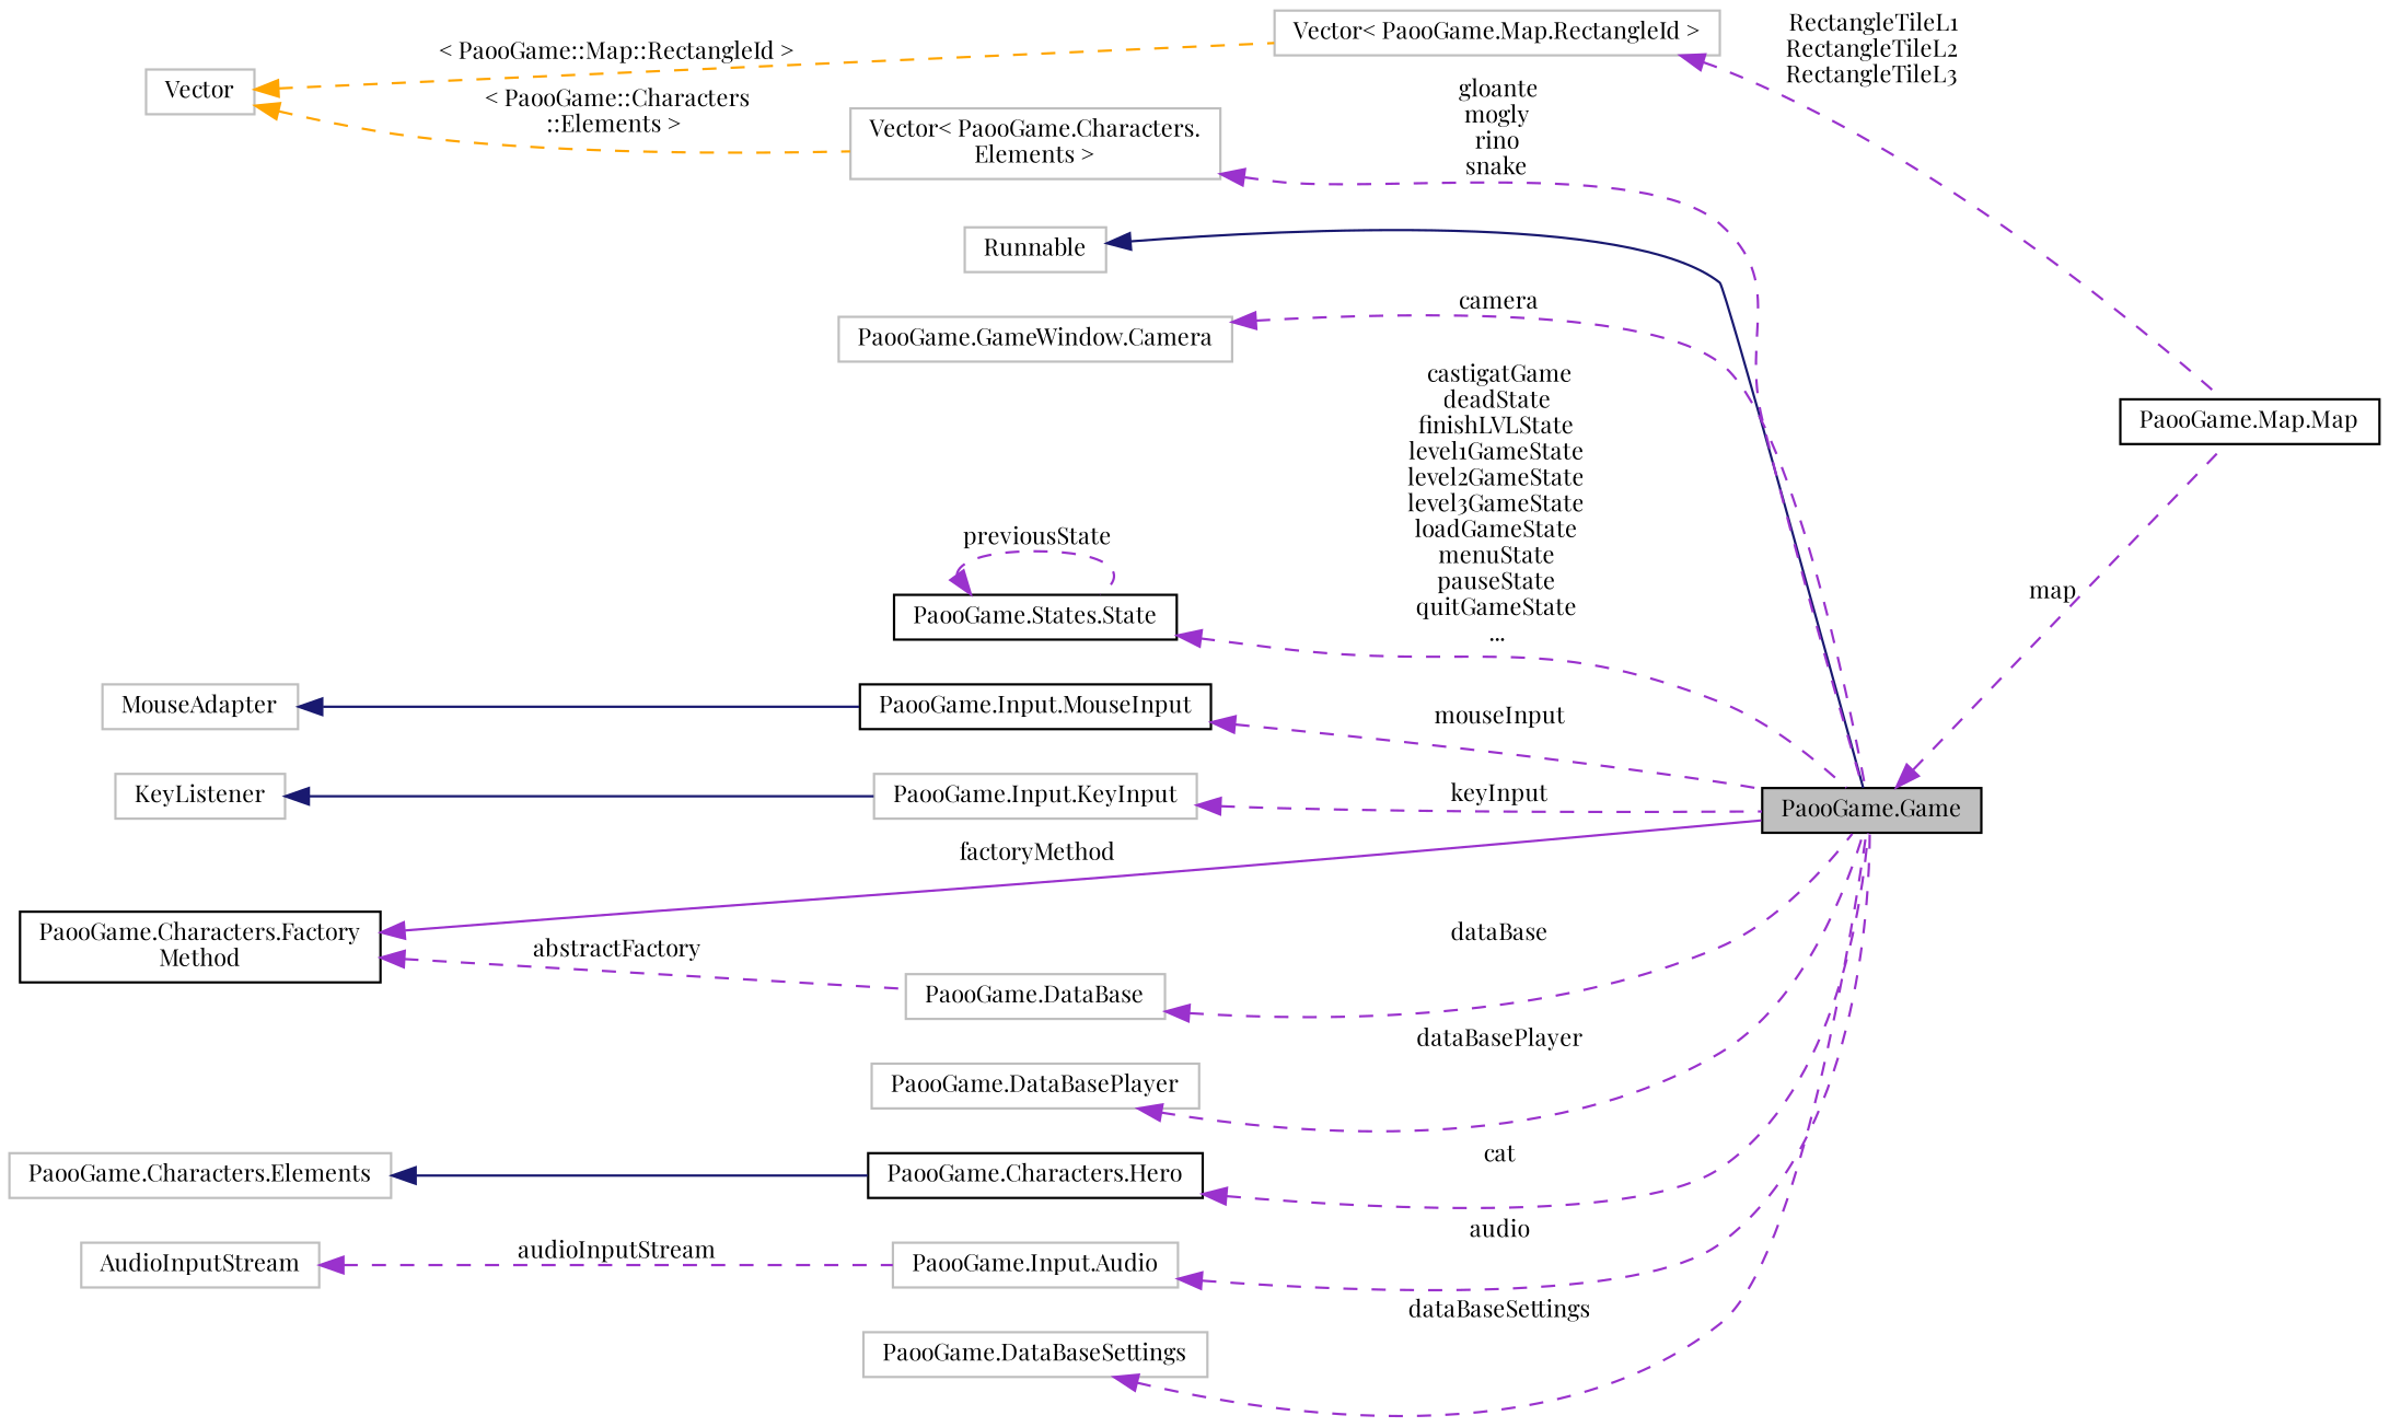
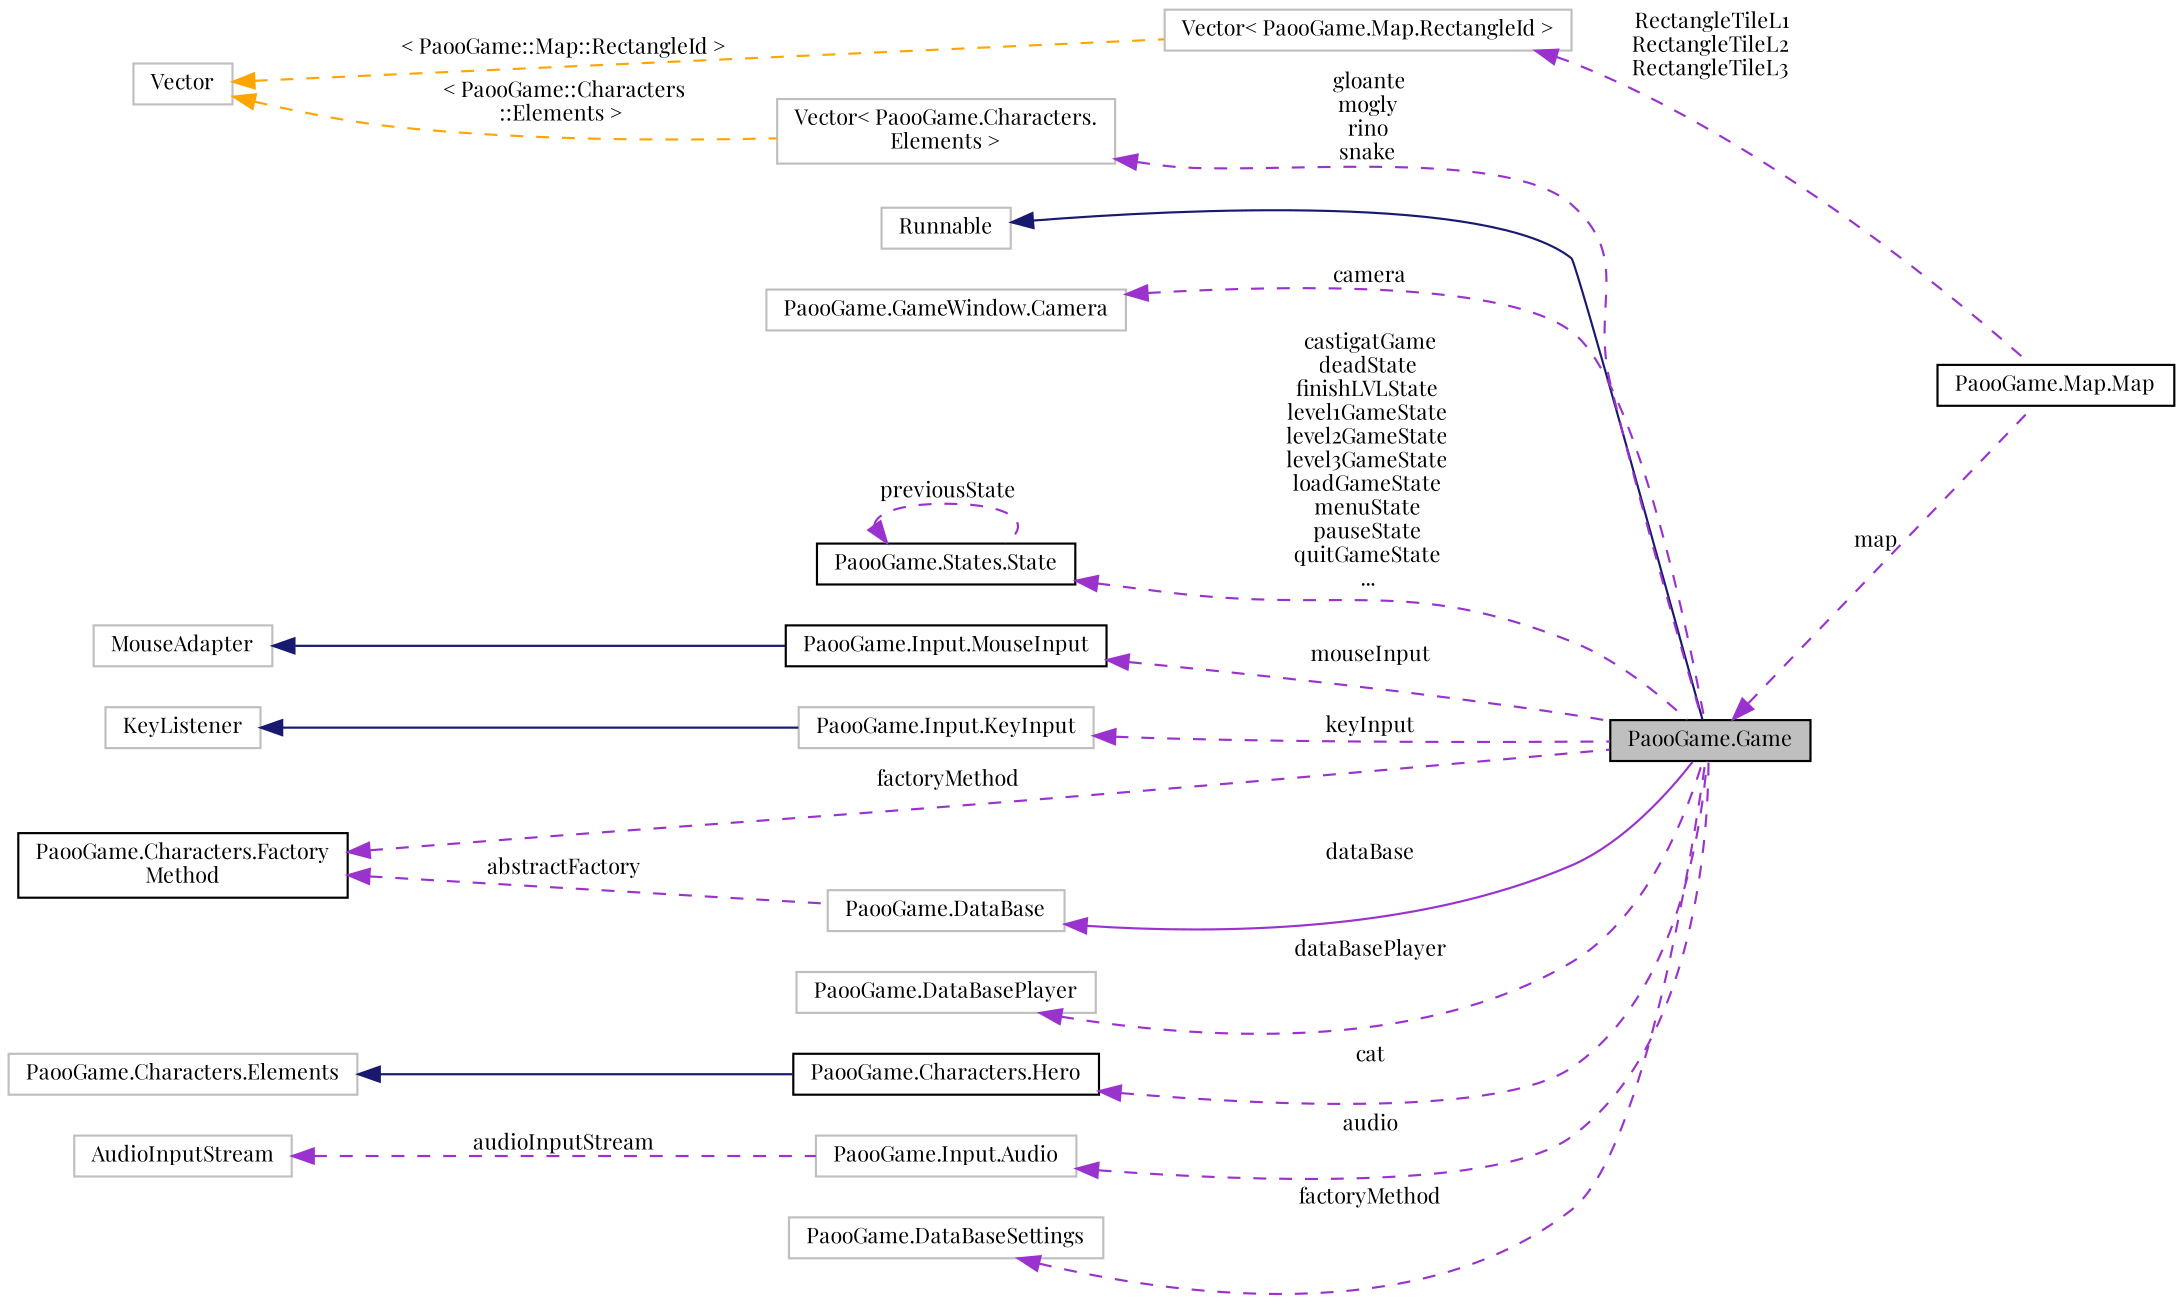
  digraph {
    fontname="Playfair Display"
    rankdir=LR
    node [color=grey75 fillcolor=white fontname="Playfair Display" fontsize=10 shape=record style=filled]
    edge [color=darkorchid3 dir=back fontname="Playfair Display" fontsize=10 labelfontname=Helvetica labelfontsize=10 style=dashed]
    n1 [color=black fillcolor=grey75 fontcolor=black height=0.2 label="PaooGame.Game" width=0.4]
    n2 [color=black height=0.2 label="PaooGame.Map.Map" width=0.4]
    n3 [height=0.2 label=Runnable width=0.4]
    n4 [height=0.2 label="PaooGame.GameWindow.Camera" width=0.4]
    n5 [height=0.2 label="Vector\< PaooGame.Map.RectangleId \>" width=0.4]
    n6 [height=0.2 label=Vector width=0.4]
    n7 [height=0.2 label="Vector\< PaooGame.Characters.\lElements \>" width=0.4]
    n8 [color=black height=0.2 label="PaooGame.States.State" width=0.4]
    n9 [color=black height=0.2 label="PaooGame.Input.MouseInput" width=0.4]
    n10 [height=0.2 label=MouseAdapter width=0.4]
    n11 [height=0.2 label="PaooGame.Input.KeyInput" width=0.4]
    n12 [height=0.2 label=KeyListener width=0.4]
    n13 [height=0.2 label="PaooGame.DataBase" width=0.4]
    n14 [color=black height=0.2 label="PaooGame.Characters.Factory\lMethod" width=0.4]
    n15 [height=0.2 label="PaooGame.DataBasePlayer" width=0.4]
    n16 [color=black height=0.2 label="PaooGame.Characters.Hero" width=0.4]
    n17 [height=0.2 label="PaooGame.Characters.Elements" width=0.4]
    n18 [height=0.2 label="PaooGame.Input.Audio" width=0.4]
    n19 [height=0.2 label=AudioInputStream width=0.4]
    n20 [height=0.2 label="PaooGame.DataBaseSettings" width=0.4]
    n1 -> n2 [label=" map"]
    n3 -> n1 [color=midnightblue style=solid]
    n4 -> n1 [label=" camera"]
    n5 -> n2 [label=" RectangleTileL1\nRectangleTileL2\nRectangleTileL3"]
    n6 -> n5 [color=orange label=" \< PaooGame::Map::RectangleId \>"]
    n6 -> n7 [color=orange label=" \< PaooGame::Characters\l::Elements \>"]
    n7 -> n1 [label=" gloante\nmogly\nrino\nsnake"]
    n8 -> n1 [label=" castigatGame\ndeadState\nfinishLVLState\nlevel1GameState\nlevel2GameState\nlevel3GameState\nloadGameState\nmenuState\npauseState\nquitGameState\n..."]
    n8 -> n8 [label=" previousState"]
    n9 -> n1 [label=" mouseInput"]
    n10 -> n9 [color=midnightblue style=solid]
    n11 -> n1 [label=" keyInput"]
    n12 -> n11 [color=midnightblue style=solid]
-   n13 -> n1 [label=" dataBase"]
-   n14 -> n1 [label=" factoryMethod" style=solid]
+   n13 -> n1 [label=" dataBase" style=solid]
+   n14 -> n1 [label=" factoryMethod"]
    n14 -> n13 [label=" abstractFactory"]
    n15 -> n1 [label=" dataBasePlayer"]
    n16 -> n1 [label=" cat"]
    n17 -> n16 [color=midnightblue style=solid]
    n18 -> n1 [label=" audio"]
    n19 -> n18 [label=" audioInputStream"]
-   n20 -> n1 [label=" dataBaseSettings"]
+   n20 -> n1 [label=" factoryMethod"]
  }
